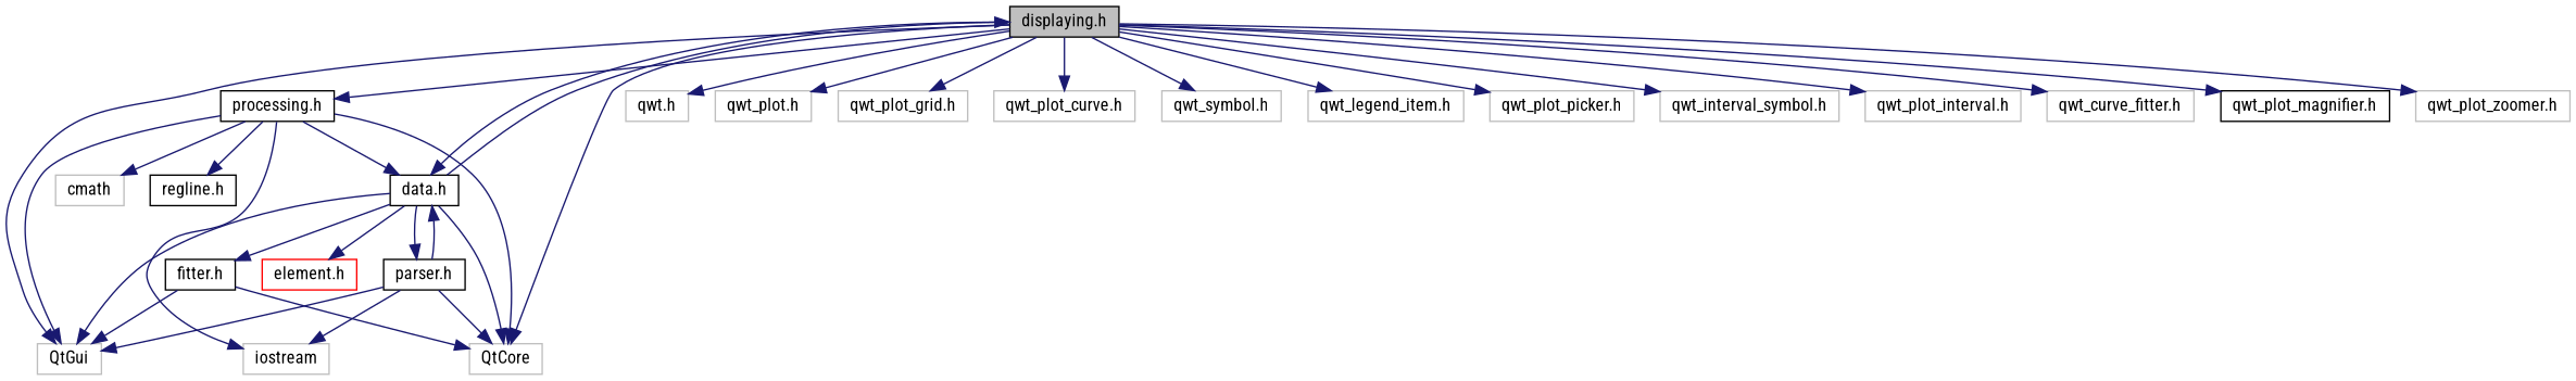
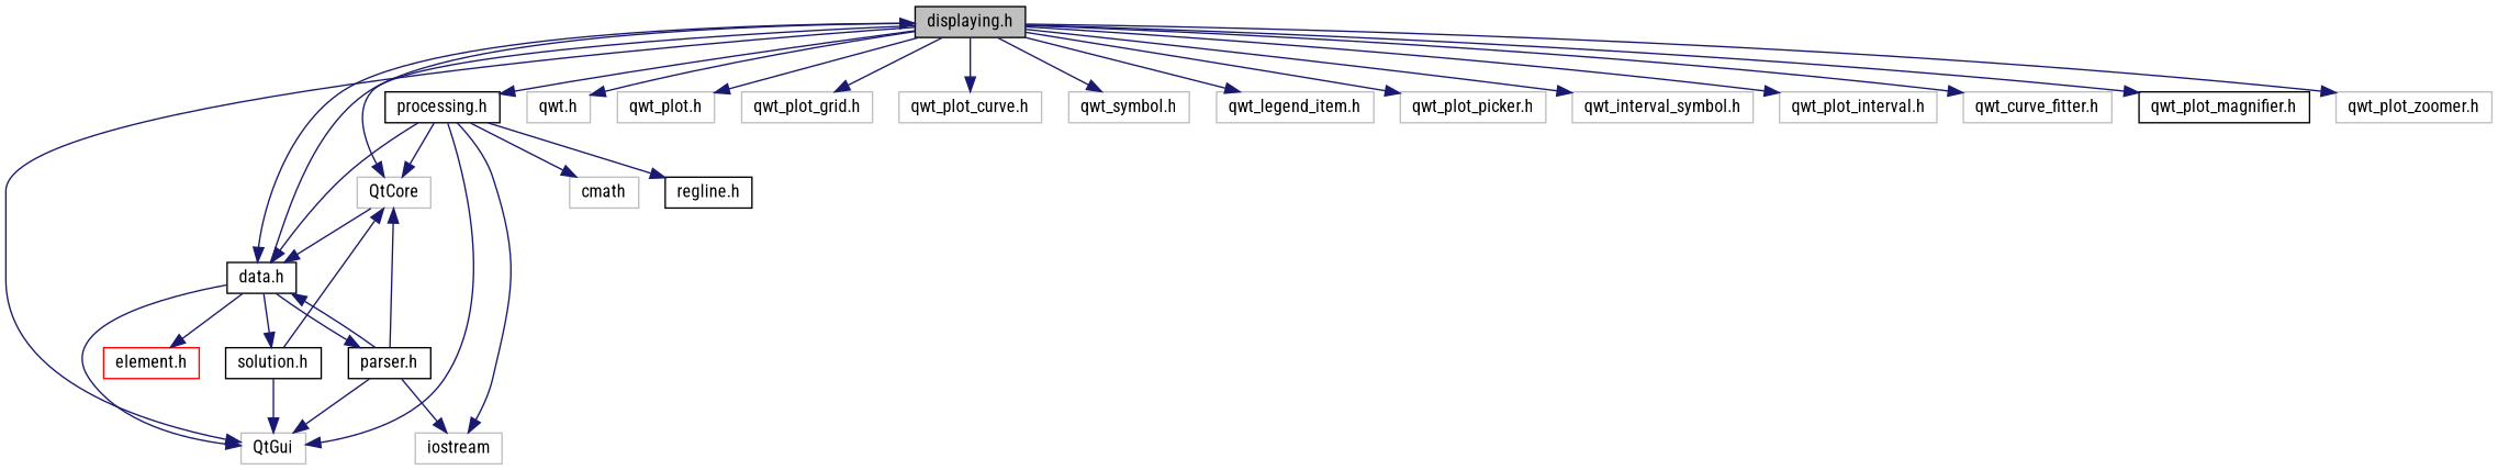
  digraph {
    fontname="Roboto Condensed"
    node [color=grey75 fillcolor=white fontname="Roboto Condensed" fontsize=12 shape=record style=filled]
    edge [color=midnightblue fontname="Roboto Condensed" fontsize=12 labelfontname=Helvetica labelfontsize=12 style=solid]
    n1 [color=black fillcolor=grey75 fontcolor=black height=0.2 label="displaying.h" width=0.4]
    n2 [height=0.2 label=QtGui width=0.4]
    n3 [height=0.2 label=QtCore width=0.4]
    n4 [color=black height=0.2 label="data.h" width=0.4]
    n5 [color=black height=0.2 label="processing.h" width=0.4]
    n6 [height=0.2 label="qwt.h" width=0.4]
    n7 [height=0.2 label="qwt_plot.h" width=0.4]
    n8 [height=0.2 label="qwt_plot_grid.h" width=0.4]
    n9 [height=0.2 label="qwt_plot_curve.h" width=0.4]
    n10 [height=0.2 label="qwt_symbol.h" width=0.4]
    n11 [height=0.2 label="qwt_legend_item.h" width=0.4]
    n12 [height=0.2 label="qwt_plot_picker.h" width=0.4]
    n13 [height=0.2 label="qwt_interval_symbol.h" width=0.4]
    n14 [height=0.2 label="qwt_plot_interval.h" width=0.4]
    n15 [height=0.2 label="qwt_curve_fitter.h" width=0.4]
    n16 [color=black height=0.2 label="qwt_plot_magnifier.h" width=0.4]
    n17 [height=0.2 label="qwt_plot_zoomer.h" width=0.4]
    n18 [color=red height=0.2 label="element.h" width=0.4]
-   n19 [color=black height=0.2 label="fitter.h" width=0.4]
+   n19 [color=black height=0.2 label="solution.h" width=0.4]
    n20 [color=black height=0.2 label="parser.h" width=0.4]
    n21 [height=0.2 label=iostream width=0.4]
    n22 [height=0.2 label=cmath width=0.4]
    n23 [color=black height=0.2 label="regline.h" width=0.4]
    n1 -> n2
    n1 -> n3
    n1 -> n4
    n1 -> n5
    n1 -> n6
    n1 -> n7
    n1 -> n8
    n1 -> n9
    n1 -> n10
    n1 -> n11
    n1 -> n12
    n1 -> n13
    n1 -> n14
    n1 -> n15
    n1 -> n16
    n1 -> n17
    n4 -> n1
    n4 -> n2
-   n4 -> n3
+   n3 -> n4
    n4 -> n18
    n4 -> n19
    n4 -> n20
    n5 -> n2
    n5 -> n3
    n5 -> n4
    n5 -> n21
    n5 -> n22
    n5 -> n23
    n19 -> n2
    n19 -> n3
    n20 -> n2
    n20 -> n3
    n20 -> n4
    n20 -> n21
  }
